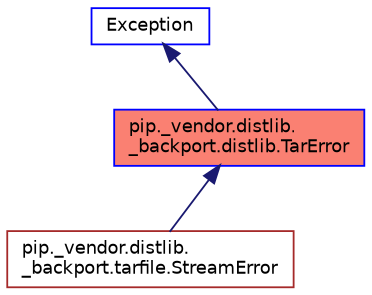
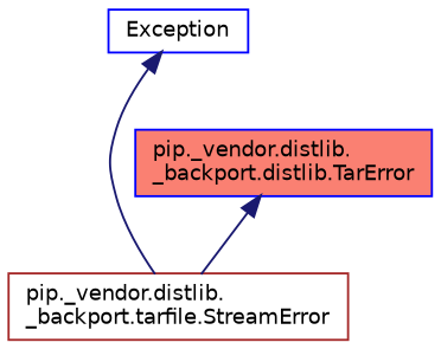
  digraph {
    node [color=blue fillcolor=white fontname=Helvetica fontsize=10 shape=record style=filled]
    edge [color=midnightblue dir=back fontname=Helvetica fontsize=10 labelfontname=Helvetica labelfontsize=10 style=solid]
    n1 [color=brown fontcolor=black height=0.2 label="pip._vendor.distlib.\l_backport.tarfile.StreamError" width=0.4]
    n2 [fillcolor=salmon height=0.2 label="pip._vendor.distlib.\l_backport.distlib.TarError" width=0.4]
    n3 [height=0.2 label=Exception width=0.4]
    n2 -> n1
-   n3 -> n2
+   n3 -> n1
  }
